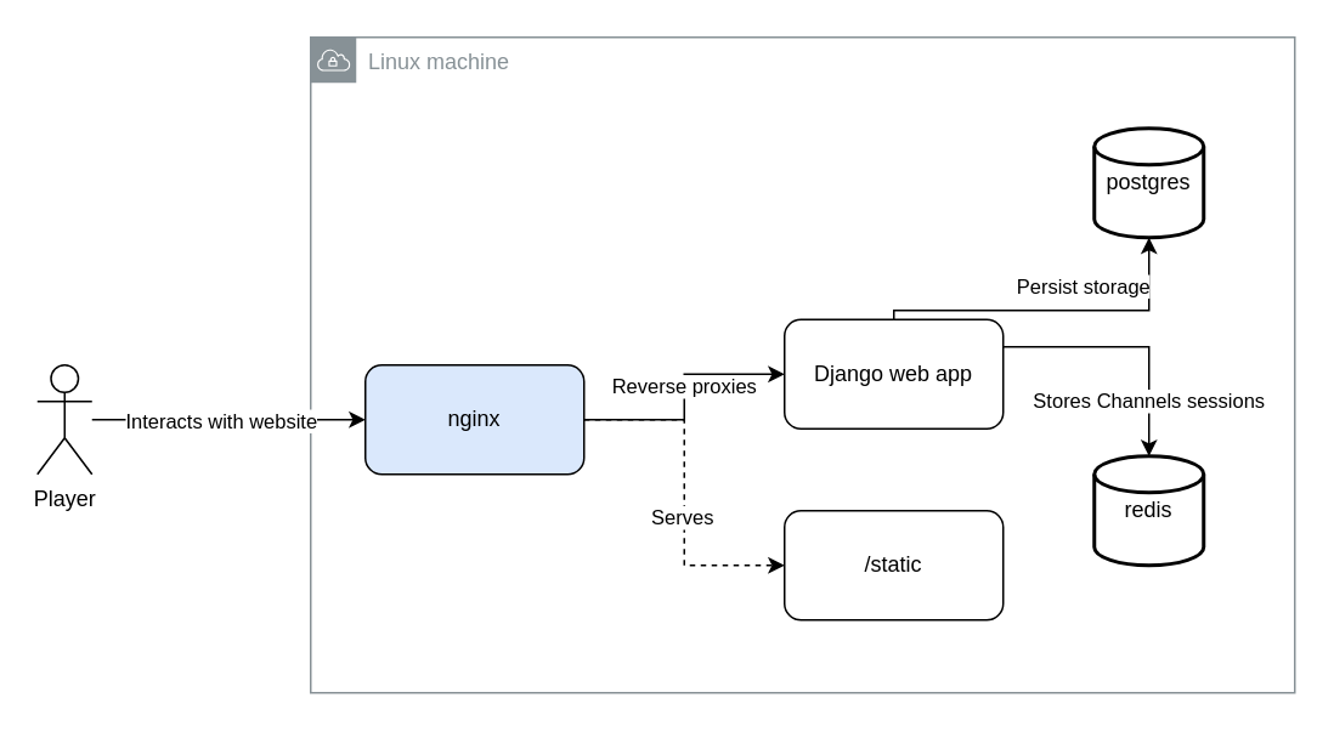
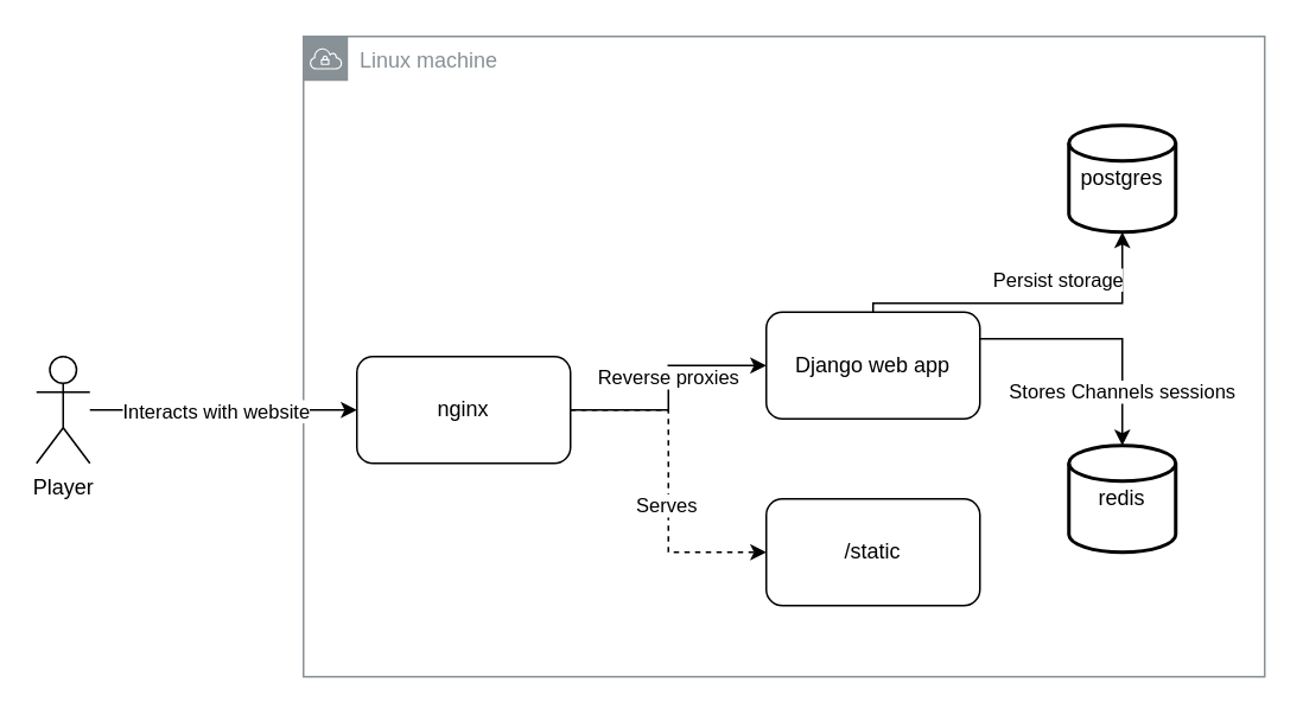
  <mxCell id="0" />
  <mxCell id="1" parent="0" />
  <mxCell id="2" value="Linux machine" style="sketch=0;outlineConnect=0;gradientColor=none;html=1;whiteSpace=wrap;fontSize=12;fontStyle=0;shape=mxgraph.aws4.group;grIcon=mxgraph.aws4.group_vpc;strokeColor=#879196;fillColor=none;verticalAlign=top;align=left;spacingLeft=30;fontColor=#879196;dashed=0;" vertex="1" parent="1"><mxGeometry x="170" y="20" width="540" height="360" as="geometry" /></mxCell>
  <mxCell id="3" style="edgeStyle=orthogonalEdgeStyle;rounded=0;orthogonalLoop=1;jettySize=auto;html=1;" edge="1" parent="1" source="7" target="9"><mxGeometry relative="1" as="geometry"><Array as="points"><mxPoint x="630" y="170" /></Array></mxGeometry></mxCell>
  <mxCell id="4" value="Persist storage" style="edgeLabel;html=1;align=center;verticalAlign=middle;resizable=0;points=[];" vertex="1" connectable="0" parent="3"><mxGeometry x="-0.143" relative="1" as="geometry"><mxPoint x="29" y="-14" as="offset" /></mxGeometry></mxCell>
  <mxCell id="5" style="edgeStyle=orthogonalEdgeStyle;rounded=0;orthogonalLoop=1;jettySize=auto;html=1;" edge="1" parent="1" source="7" target="8"><mxGeometry relative="1" as="geometry"><Array as="points"><mxPoint x="630" y="190" /></Array></mxGeometry></mxCell>
  <mxCell id="6" value="Stores Channels sessions" style="edgeLabel;html=1;align=center;verticalAlign=middle;resizable=0;points=[];" vertex="1" connectable="0" parent="5"><mxGeometry x="0.559" y="-1" relative="1" as="geometry"><mxPoint as="offset" /></mxGeometry></mxCell>
  <mxCell id="7" value="Django web app" style="rounded=1;whiteSpace=wrap;html=1;" vertex="1" parent="1"><mxGeometry x="430" y="175" width="120" height="60" as="geometry" /></mxCell>
  <mxCell id="8" value="redis" style="strokeWidth=2;html=1;shape=mxgraph.flowchart.database;whiteSpace=wrap;" vertex="1" parent="1"><mxGeometry x="600" y="250" width="60" height="60" as="geometry" /></mxCell>
  <mxCell id="9" value="postgres" style="strokeWidth=2;html=1;shape=mxgraph.flowchart.database;whiteSpace=wrap;" vertex="1" parent="1"><mxGeometry x="600" y="70" width="60" height="60" as="geometry" /></mxCell>
  <mxCell id="10" style="edgeStyle=orthogonalEdgeStyle;rounded=0;orthogonalLoop=1;jettySize=auto;html=1;entryX=0;entryY=0.5;entryDx=0;entryDy=0;" edge="1" parent="1" source="12" target="17"><mxGeometry relative="1" as="geometry" /></mxCell>
  <mxCell id="11" value="Interacts with website" style="edgeLabel;html=1;align=center;verticalAlign=middle;resizable=0;points=[];" vertex="1" connectable="0" parent="10"><mxGeometry x="-0.235" y="1" relative="1" as="geometry"><mxPoint x="13" y="1" as="offset" /></mxGeometry></mxCell>
  <mxCell id="12" value="Player" style="shape=umlActor;verticalLabelPosition=bottom;verticalAlign=top;html=1;outlineConnect=0;" vertex="1" parent="1"><mxGeometry x="20" y="200" width="30" height="60" as="geometry" /></mxCell>
  <mxCell id="13" style="edgeStyle=orthogonalEdgeStyle;rounded=0;orthogonalLoop=1;jettySize=auto;html=1;entryX=0;entryY=0.5;entryDx=0;entryDy=0;" edge="1" parent="1" source="17" target="7"><mxGeometry relative="1" as="geometry" /></mxCell>
  <mxCell id="14" value="Reverse proxies" style="edgeLabel;html=1;align=center;verticalAlign=middle;resizable=0;points=[];" vertex="1" connectable="0" parent="13"><mxGeometry x="0.089" y="1" relative="1" as="geometry"><mxPoint as="offset" /></mxGeometry></mxCell>
  <mxCell id="15" style="edgeStyle=orthogonalEdgeStyle;rounded=0;orthogonalLoop=1;jettySize=auto;html=1;entryX=0;entryY=0.5;entryDx=0;entryDy=0;dashed=1;" edge="1" parent="1" source="17" target="18"><mxGeometry relative="1" as="geometry" /></mxCell>
  <mxCell id="16" value="Serves" style="edgeLabel;html=1;align=center;verticalAlign=middle;resizable=0;points=[];" vertex="1" connectable="0" parent="15"><mxGeometry x="0.139" y="-2" relative="1" as="geometry"><mxPoint as="offset" /></mxGeometry></mxCell>
- <mxCell id="17" value="nginx" style="rounded=1;whiteSpace=wrap;html=1;fillColor=#dae8fc;" vertex="1" parent="1"><mxGeometry x="200" y="200" width="120" height="60" as="geometry" /></mxCell>
+ <mxCell id="17" value="nginx" style="rounded=1;whiteSpace=wrap;html=1;" vertex="1" parent="1"><mxGeometry x="200" y="200" width="120" height="60" as="geometry" /></mxCell>
  <mxCell id="18" value="/static" style="rounded=1;whiteSpace=wrap;html=1;" vertex="1" parent="1"><mxGeometry x="430" y="280" width="120" height="60" as="geometry" /></mxCell>
